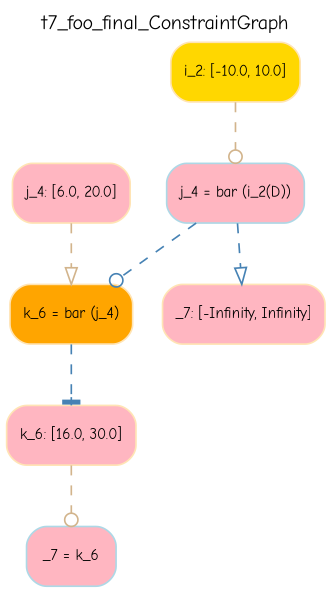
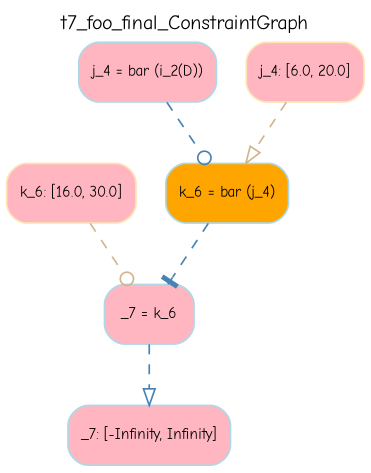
  digraph {
    fontname="Comic Neue"
    fontsize=12
    label=t7_foo_final_ConstraintGraph
    labelloc=top
    node [color=moccasin fillcolor=lightpink fontname="Comic Neue" fontsize=9 shape=Mrecord style=filled]
    edge [arrowhead=odot color=steelblue fontname="Comic Neue" fontsize=10 style=dashed]
-   n1 [fillcolor=orange label="{ k_6 = bar (j_4) }"]
+   n1 [color=lightblue fillcolor=orange label="{ k_6 = bar (j_4) }"]
    n2 [label="{ k_6: \[16.0, 30.0\] }"]
    n3 [color=lightblue label="{ _7 = k_6 }"]
-   n4 [label="{ _7: \[-Infinity, Infinity\] }"]
+   n4 [color=lightblue label="{ _7: \[-Infinity, Infinity\] }"]
    n5 [color=lightblue label="{ j_4 = bar (i_2(D)) }"]
    n6 [label="{ j_4: \[6.0, 20.0\] }"]
-   n7 [fillcolor=gold label="{ i_2: \[-10.0, 10.0\] }"]
-   n1 -> n2 [arrowhead=tee]
+   n1 -> n3 [arrowhead=tee]
    n2 -> n3 [color=tan]
-   n5 -> n4 [arrowhead=onormal]
+   n3 -> n4 [arrowhead=onormal]
    n5 -> n1
    n6 -> n1 [arrowhead=onormal color=tan]
-   n7 -> n5 [color=tan]
  }
